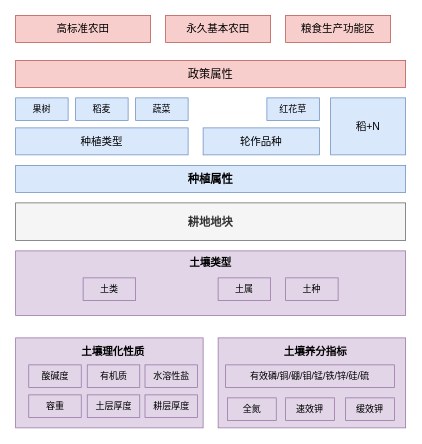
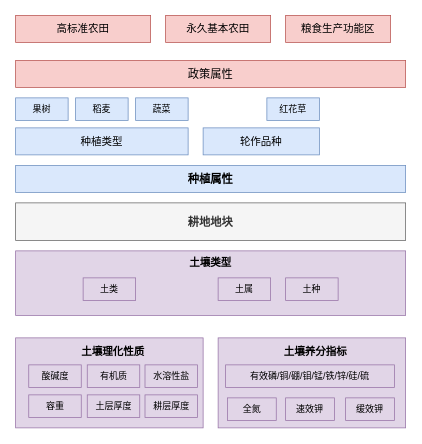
  <mxCell id="0" />
  <mxCell id="1" parent="0" />
  <mxCell id="2" value="耕地地块" style="rounded=0;whiteSpace=wrap;html=1;fontSize=15;fillColor=#f5f5f5;fontColor=#333333;strokeColor=#666666;fontStyle=1" vertex="1" parent="1"><mxGeometry x="20" y="270" width="520" height="50" as="geometry" /></mxCell>
  <mxCell id="3" value="" style="rounded=0;whiteSpace=wrap;html=1;fontSize=15;fillColor=#e1d5e7;strokeColor=#9673a6;" vertex="1" parent="1"><mxGeometry x="20" y="334" width="520" height="86" as="geometry" /></mxCell>
  <mxCell id="4" value="" style="rounded=0;whiteSpace=wrap;html=1;fontSize=14;fillColor=#e1d5e7;strokeColor=#9673a6;" vertex="1" parent="1"><mxGeometry x="20" y="450" width="250" height="120" as="geometry" /></mxCell>
  <mxCell id="5" value="土类" style="rounded=0;whiteSpace=wrap;html=1;fontSize=12;fillColor=#e1d5e7;strokeColor=#9673a6;" vertex="1" parent="1"><mxGeometry x="110" y="370" width="70" height="30" as="geometry" /></mxCell>
  <mxCell id="6" value="土属" style="rounded=0;whiteSpace=wrap;html=1;fontSize=12;fillColor=#e1d5e7;strokeColor=#9673a6;" vertex="1" parent="1"><mxGeometry x="290" y="370" width="70" height="30" as="geometry" /></mxCell>
  <mxCell id="7" value="容重" style="rounded=0;whiteSpace=wrap;html=1;fontSize=12;fillColor=#e1d5e7;strokeColor=#9673a6;" vertex="1" parent="1"><mxGeometry x="37.5" y="526" width="70" height="30" as="geometry" /></mxCell>
  <mxCell id="8" value="土层厚度" style="rounded=0;whiteSpace=wrap;html=1;fontSize=12;fillColor=#e1d5e7;strokeColor=#9673a6;" vertex="1" parent="1"><mxGeometry x="115.5" y="526" width="70" height="30" as="geometry" /></mxCell>
  <mxCell id="9" value="耕层厚度" style="rounded=0;whiteSpace=wrap;html=1;fontSize=12;fillColor=#e1d5e7;strokeColor=#9673a6;" vertex="1" parent="1"><mxGeometry x="192.5" y="526" width="70" height="30" as="geometry" /></mxCell>
  <mxCell id="10" value="种植属性" style="rounded=0;whiteSpace=wrap;html=1;fontSize=15;fillColor=#dae8fc;strokeColor=#6c8ebf;fontStyle=1" vertex="1" parent="1"><mxGeometry x="20" y="220" width="520" height="36" as="geometry" /></mxCell>
  <mxCell id="11" value="种植类型" style="rounded=0;whiteSpace=wrap;html=1;fontSize=14;fillColor=#dae8fc;strokeColor=#6c8ebf;" vertex="1" parent="1"><mxGeometry x="20" y="170" width="230" height="36" as="geometry" /></mxCell>
  <mxCell id="12" value="轮作品种" style="rounded=0;whiteSpace=wrap;html=1;fontSize=14;fillColor=#dae8fc;strokeColor=#6c8ebf;" vertex="1" parent="1"><mxGeometry x="270" y="170" width="155" height="36" as="geometry" /></mxCell>
- <mxCell id="13" value="稻+N" style="rounded=0;whiteSpace=wrap;html=1;fontSize=14;fillColor=#dae8fc;strokeColor=#6c8ebf;" vertex="1" parent="1"><mxGeometry x="440" y="130" width="100" height="76" as="geometry" /></mxCell>
  <mxCell id="14" value="果树" style="rounded=0;whiteSpace=wrap;html=1;fontSize=12;fillColor=#dae8fc;strokeColor=#6c8ebf;" vertex="1" parent="1"><mxGeometry x="20" y="130" width="70" height="30" as="geometry" /></mxCell>
  <mxCell id="15" value="稻麦" style="rounded=0;whiteSpace=wrap;html=1;fontSize=12;fillColor=#dae8fc;strokeColor=#6c8ebf;" vertex="1" parent="1"><mxGeometry x="100" y="130" width="70" height="30" as="geometry" /></mxCell>
  <mxCell id="16" value="蔬菜" style="rounded=0;whiteSpace=wrap;html=1;fontSize=12;fillColor=#dae8fc;strokeColor=#6c8ebf;" vertex="1" parent="1"><mxGeometry x="180" y="130" width="70" height="30" as="geometry" /></mxCell>
  <mxCell id="17" value="红花草" style="rounded=0;whiteSpace=wrap;html=1;fontSize=12;fillColor=#dae8fc;strokeColor=#6c8ebf;" vertex="1" parent="1"><mxGeometry x="355" y="130" width="70" height="30" as="geometry" /></mxCell>
  <mxCell id="18" value="政策属性" style="rounded=0;whiteSpace=wrap;html=1;fontSize=15;fillColor=#f8cecc;strokeColor=#b85450;" vertex="1" parent="1"><mxGeometry x="20" y="80" width="520" height="36" as="geometry" /></mxCell>
  <mxCell id="19" value="高标准农田" style="rounded=0;whiteSpace=wrap;html=1;fontSize=14;fillColor=#f8cecc;strokeColor=#b85450;" vertex="1" parent="1"><mxGeometry x="20" y="20" width="180" height="36" as="geometry" /></mxCell>
  <mxCell id="20" value="永久基本农田" style="rounded=0;whiteSpace=wrap;html=1;fontSize=14;fillColor=#f8cecc;strokeColor=#b85450;" vertex="1" parent="1"><mxGeometry x="220" y="20" width="140" height="36" as="geometry" /></mxCell>
  <mxCell id="21" value="粮食生产功能区" style="rounded=0;whiteSpace=wrap;html=1;fontSize=14;fillColor=#f8cecc;strokeColor=#b85450;" vertex="1" parent="1"><mxGeometry x="380" y="20" width="140" height="36" as="geometry" /></mxCell>
  <mxCell id="22" value="土壤类型" style="text;html=1;strokeColor=none;fillColor=none;align=center;verticalAlign=middle;whiteSpace=wrap;rounded=0;fontSize=14;fontStyle=1" vertex="1" parent="1"><mxGeometry x="250" y="334" width="60" height="30" as="geometry" /></mxCell>
  <mxCell id="23" value="酸碱度" style="rounded=0;whiteSpace=wrap;html=1;fontSize=12;fillColor=#e1d5e7;strokeColor=#9673a6;" vertex="1" parent="1"><mxGeometry x="37.5" y="486" width="70" height="30" as="geometry" /></mxCell>
  <mxCell id="24" value="有机质" style="rounded=0;whiteSpace=wrap;html=1;fontSize=12;fillColor=#e1d5e7;strokeColor=#9673a6;" vertex="1" parent="1"><mxGeometry x="115.5" y="486" width="70" height="30" as="geometry" /></mxCell>
  <mxCell id="25" value="水溶性盐" style="rounded=0;whiteSpace=wrap;html=1;fontSize=12;fillColor=#e1d5e7;strokeColor=#9673a6;" vertex="1" parent="1"><mxGeometry x="192.5" y="486" width="70" height="30" as="geometry" /></mxCell>
  <mxCell id="26" value="土种" style="rounded=0;whiteSpace=wrap;html=1;fontSize=12;fillColor=#e1d5e7;strokeColor=#9673a6;" vertex="1" parent="1"><mxGeometry x="380" y="370" width="70" height="30" as="geometry" /></mxCell>
  <mxCell id="27" value="&lt;span style=&quot;&quot;&gt;土壤理化性质&lt;/span&gt;" style="text;html=1;strokeColor=none;fillColor=none;align=center;verticalAlign=middle;whiteSpace=wrap;rounded=0;fontSize=14;fontStyle=1" vertex="1" parent="1"><mxGeometry x="100" y="453" width="100" height="30" as="geometry" /></mxCell>
  <mxCell id="28" value="&lt;span style=&quot;&quot;&gt;土壤理化性质&lt;/span&gt;" style="text;html=1;strokeColor=none;fillColor=none;align=center;verticalAlign=middle;whiteSpace=wrap;rounded=0;fontSize=14;fontStyle=1" vertex="1" parent="1"><mxGeometry x="370" y="453" width="100" height="30" as="geometry" /></mxCell>
  <mxCell id="29" value="" style="rounded=0;whiteSpace=wrap;html=1;fontSize=14;fillColor=#e1d5e7;strokeColor=#9673a6;" vertex="1" parent="1"><mxGeometry x="290" y="450" width="250" height="120" as="geometry" /></mxCell>
  <mxCell id="30" value="&lt;span style=&quot;&quot;&gt;土壤养分指标&lt;/span&gt;" style="text;html=1;strokeColor=none;fillColor=none;align=center;verticalAlign=middle;whiteSpace=wrap;rounded=0;fontSize=14;fontStyle=1" vertex="1" parent="1"><mxGeometry x="370" y="453" width="100" height="30" as="geometry" /></mxCell>
  <mxCell id="31" value="&lt;div data-lake_diagram_content_editor_data=&quot;true&quot;&gt;有效磷/铜/硼/钼/锰/铁/锌/硅/硫&lt;/div&gt;" style="rounded=0;whiteSpace=wrap;html=1;fontSize=12;fillColor=#e1d5e7;strokeColor=#9673a6;" vertex="1" parent="1"><mxGeometry x="300" y="486" width="225" height="30" as="geometry" /></mxCell>
  <mxCell id="32" value="全氮" style="rounded=0;whiteSpace=wrap;html=1;fontSize=12;fillColor=#e1d5e7;strokeColor=#9673a6;" vertex="1" parent="1"><mxGeometry x="302.5" y="530" width="65" height="30" as="geometry" /></mxCell>
  <mxCell id="33" value="速效钾" style="rounded=0;whiteSpace=wrap;html=1;fontSize=12;fillColor=#e1d5e7;strokeColor=#9673a6;" vertex="1" parent="1"><mxGeometry x="380" y="530" width="65" height="30" as="geometry" /></mxCell>
  <mxCell id="34" value="缓效钾" style="rounded=0;whiteSpace=wrap;html=1;fontSize=12;fillColor=#e1d5e7;strokeColor=#9673a6;" vertex="1" parent="1"><mxGeometry x="460" y="530" width="65" height="30" as="geometry" /></mxCell>
